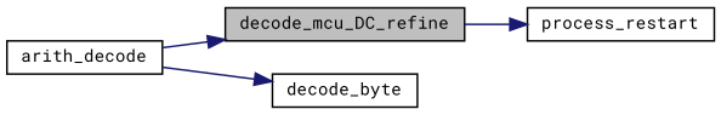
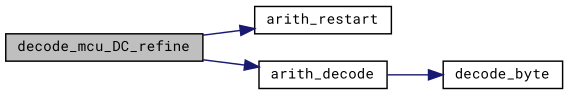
  digraph {
    fontname="Roboto Mono"
    rankdir=LR
    node [color=black fontname="Roboto Mono" fontsize=10 shape=record]
    edge [color=midnightblue fontname="Roboto Mono" fontsize=10 labelfontname=Helvetica labelfontsize=10 style=solid]
    n1 [fillcolor=grey75 fontcolor=black height=0.2 label=decode_mcu_DC_refine style=filled width=0.4]
-   n2 [height=0.2 label=process_restart width=0.4]
+   n2 [height=0.2 label=arith_restart width=0.4]
    n3 [height=0.2 label=arith_decode width=0.4]
    n4 [height=0.2 label=decode_byte width=0.4]
    n1 -> n2
-   n3 -> n1
+   n1 -> n3
    n3 -> n4
  }
